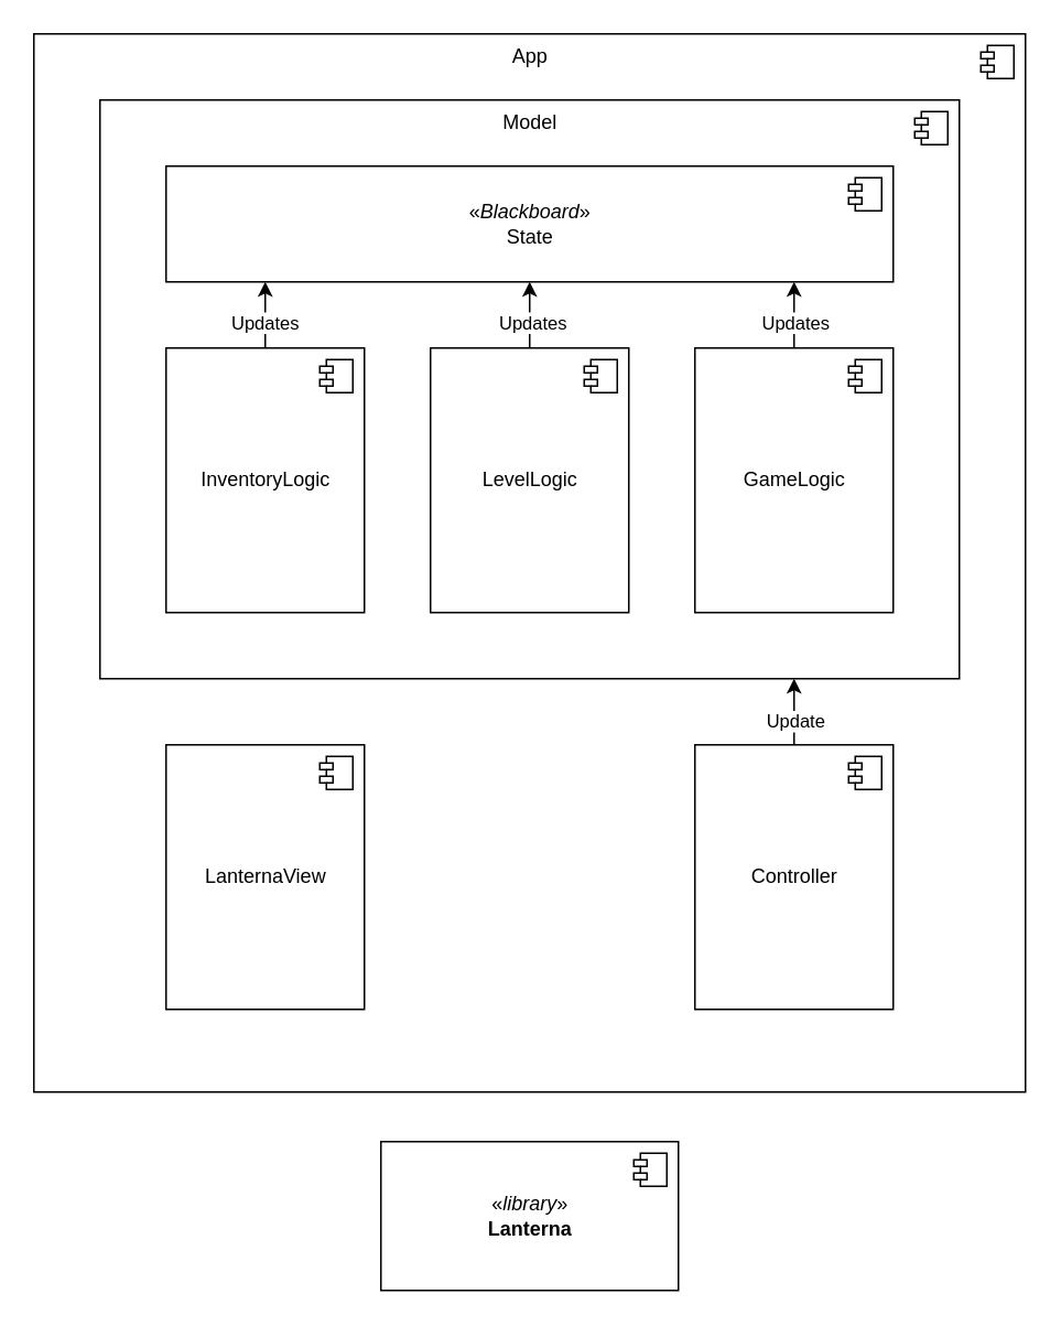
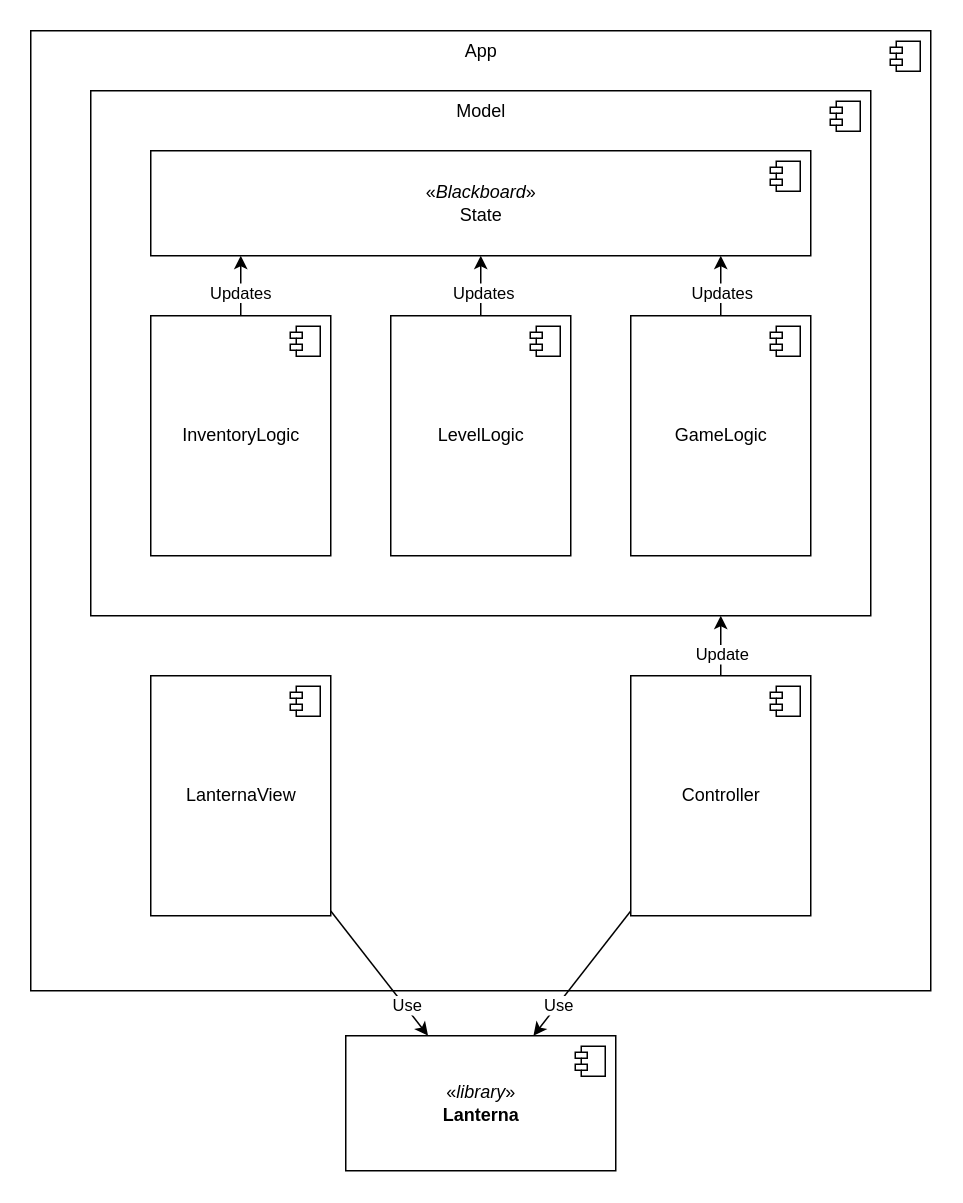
  <mxCell id="0" />
  <mxCell id="1" parent="0" />
  <mxCell id="2" value="App" style="html=1;dropTarget=0;verticalAlign=top;" parent="1" vertex="1"><mxGeometry x="20" y="20" width="600" height="640" as="geometry" /></mxCell>
  <mxCell id="3" value="" style="shape=module;jettyWidth=8;jettyHeight=4;" parent="2" vertex="1"><mxGeometry x="1" width="20" height="20" relative="1" as="geometry"><mxPoint x="-27" y="7" as="offset" /></mxGeometry></mxCell>
+ <mxCell id="4" style="rounded=0;orthogonalLoop=1;jettySize=auto;html=1;" parent="1" source="6" target="14" edge="1"><mxGeometry relative="1" as="geometry" /></mxCell>
+ <mxCell id="5" value="Use" style="edgeLabel;html=1;align=center;verticalAlign=middle;resizable=0;points=[];" parent="4" vertex="1" connectable="0"><mxGeometry x="0.271" y="1" relative="1" as="geometry"><mxPoint x="8" y="10" as="offset" /></mxGeometry></mxCell>
  <mxCell id="6" value="LanternaView" style="html=1;dropTarget=0;verticalAlign=middle;" parent="1" vertex="1"><mxGeometry x="100" y="450" width="120" height="160" as="geometry" /></mxCell>
  <mxCell id="7" value="" style="shape=module;jettyWidth=8;jettyHeight=4;" parent="6" vertex="1"><mxGeometry x="1" width="20" height="20" relative="1" as="geometry"><mxPoint x="-27" y="7" as="offset" /></mxGeometry></mxCell>
+ <mxCell id="8" style="edgeStyle=none;rounded=0;orthogonalLoop=1;jettySize=auto;html=1;" parent="1" source="12" target="14" edge="1"><mxGeometry relative="1" as="geometry" /></mxCell>
+ <mxCell id="9" value="Use" style="edgeLabel;html=1;align=center;verticalAlign=middle;resizable=0;points=[];" parent="8" vertex="1" connectable="0"><mxGeometry x="-0.387" y="-1" relative="1" as="geometry"><mxPoint x="-28" y="38" as="offset" /></mxGeometry></mxCell>
  <mxCell id="10" style="edgeStyle=orthogonalEdgeStyle;rounded=0;orthogonalLoop=1;jettySize=auto;html=1;" edge="1" parent="1" source="12" target="16"><mxGeometry relative="1" as="geometry"><Array as="points"><mxPoint x="480" y="420" /><mxPoint x="480" y="420" /></Array></mxGeometry></mxCell>
  <mxCell id="11" value="Update" style="edgeLabel;html=1;align=center;verticalAlign=middle;resizable=0;points=[];" vertex="1" connectable="0" parent="10"><mxGeometry x="-0.26" relative="1" as="geometry"><mxPoint as="offset" /></mxGeometry></mxCell>
  <mxCell id="12" value="Controller" style="html=1;dropTarget=0;" parent="1" vertex="1"><mxGeometry x="420" y="450" width="120" height="160" as="geometry" /></mxCell>
  <mxCell id="13" value="" style="shape=module;jettyWidth=8;jettyHeight=4;" parent="12" vertex="1"><mxGeometry x="1" width="20" height="20" relative="1" as="geometry"><mxPoint x="-27" y="7" as="offset" /></mxGeometry></mxCell>
  <mxCell id="14" value="«&lt;i&gt;library&lt;/i&gt;»&lt;br&gt;&lt;b&gt;Lanterna&lt;/b&gt;" style="html=1;dropTarget=0;" parent="1" vertex="1"><mxGeometry x="230" y="690" width="180" height="90" as="geometry" /></mxCell>
  <mxCell id="15" value="" style="shape=module;jettyWidth=8;jettyHeight=4;" parent="14" vertex="1"><mxGeometry x="1" width="20" height="20" relative="1" as="geometry"><mxPoint x="-27" y="7" as="offset" /></mxGeometry></mxCell>
  <mxCell id="16" value="Model" style="html=1;dropTarget=0;verticalAlign=top;" parent="1" vertex="1"><mxGeometry x="60" y="60" width="520" height="350" as="geometry" /></mxCell>
  <mxCell id="17" value="" style="shape=module;jettyWidth=8;jettyHeight=4;" parent="16" vertex="1"><mxGeometry x="1" width="20" height="20" relative="1" as="geometry"><mxPoint x="-27" y="7" as="offset" /></mxGeometry></mxCell>
  <mxCell id="18" value="" style="edgeStyle=orthogonalEdgeStyle;rounded=0;orthogonalLoop=1;jettySize=auto;html=1;" edge="1" parent="1" source="20" target="26"><mxGeometry relative="1" as="geometry"><Array as="points"><mxPoint x="160" y="300" /><mxPoint x="160" y="300" /></Array></mxGeometry></mxCell>
  <mxCell id="19" value="Updates" style="edgeLabel;html=1;align=center;verticalAlign=middle;resizable=0;points=[];" vertex="1" connectable="0" parent="18"><mxGeometry x="-0.22" y="1" relative="1" as="geometry"><mxPoint as="offset" /></mxGeometry></mxCell>
  <mxCell id="20" value="InventoryLogic" style="html=1;dropTarget=0;verticalAlign=middle;" parent="1" vertex="1"><mxGeometry x="100" y="210" width="120" height="160" as="geometry" /></mxCell>
  <mxCell id="21" value="" style="shape=module;jettyWidth=8;jettyHeight=4;" parent="20" vertex="1"><mxGeometry x="1" width="20" height="20" relative="1" as="geometry"><mxPoint x="-27" y="7" as="offset" /></mxGeometry></mxCell>
  <mxCell id="22" style="edgeStyle=orthogonalEdgeStyle;rounded=0;orthogonalLoop=1;jettySize=auto;html=1;" edge="1" parent="1" source="24" target="26"><mxGeometry relative="1" as="geometry"><Array as="points"><mxPoint x="480" y="290" /><mxPoint x="480" y="290" /></Array></mxGeometry></mxCell>
  <mxCell id="23" value="Updates" style="edgeLabel;html=1;align=center;verticalAlign=middle;resizable=0;points=[];" vertex="1" connectable="0" parent="22"><mxGeometry x="-0.22" relative="1" as="geometry"><mxPoint as="offset" /></mxGeometry></mxCell>
  <mxCell id="24" value="GameLogic" style="html=1;dropTarget=0;verticalAlign=middle;" parent="1" vertex="1"><mxGeometry x="420" y="210" width="120" height="160" as="geometry" /></mxCell>
  <mxCell id="25" value="" style="shape=module;jettyWidth=8;jettyHeight=4;" parent="24" vertex="1"><mxGeometry x="1" width="20" height="20" relative="1" as="geometry"><mxPoint x="-27" y="7" as="offset" /></mxGeometry></mxCell>
  <mxCell id="26" value="«&lt;i style=&quot;border-color: var(--border-color);&quot;&gt;Blackboard&lt;/i&gt;»&lt;br style=&quot;border-color: var(--border-color);&quot;&gt;State" style="html=1;dropTarget=0;" parent="1" vertex="1"><mxGeometry x="100" y="100" width="440" height="70" as="geometry" /></mxCell>
  <mxCell id="27" value="" style="shape=module;jettyWidth=8;jettyHeight=4;" parent="26" vertex="1"><mxGeometry x="1" width="20" height="20" relative="1" as="geometry"><mxPoint x="-27" y="7" as="offset" /></mxGeometry></mxCell>
  <mxCell id="28" value="" style="edgeStyle=orthogonalEdgeStyle;rounded=0;orthogonalLoop=1;jettySize=auto;html=1;" edge="1" parent="1" source="30" target="26"><mxGeometry relative="1" as="geometry" /></mxCell>
  <mxCell id="29" value="Updates" style="edgeLabel;html=1;align=center;verticalAlign=middle;resizable=0;points=[];" vertex="1" connectable="0" parent="28"><mxGeometry x="-0.2" y="-1" relative="1" as="geometry"><mxPoint as="offset" /></mxGeometry></mxCell>
  <mxCell id="30" value="LevelLogic" style="html=1;dropTarget=0;verticalAlign=middle;" vertex="1" parent="1"><mxGeometry x="260" y="210" width="120" height="160" as="geometry" /></mxCell>
  <mxCell id="31" value="" style="shape=module;jettyWidth=8;jettyHeight=4;" vertex="1" parent="30"><mxGeometry x="1" width="20" height="20" relative="1" as="geometry"><mxPoint x="-27" y="7" as="offset" /></mxGeometry></mxCell>
